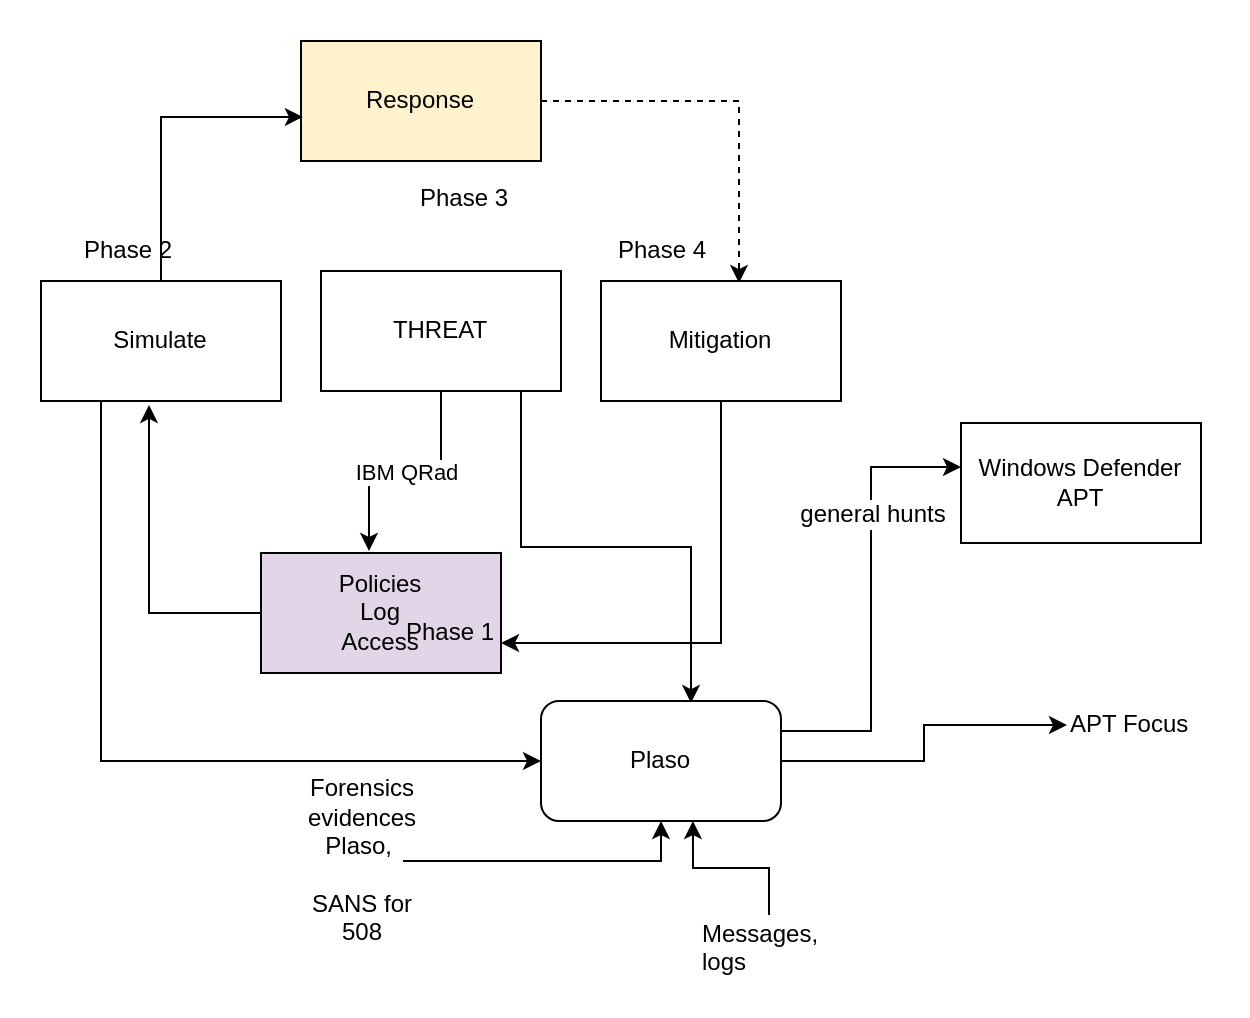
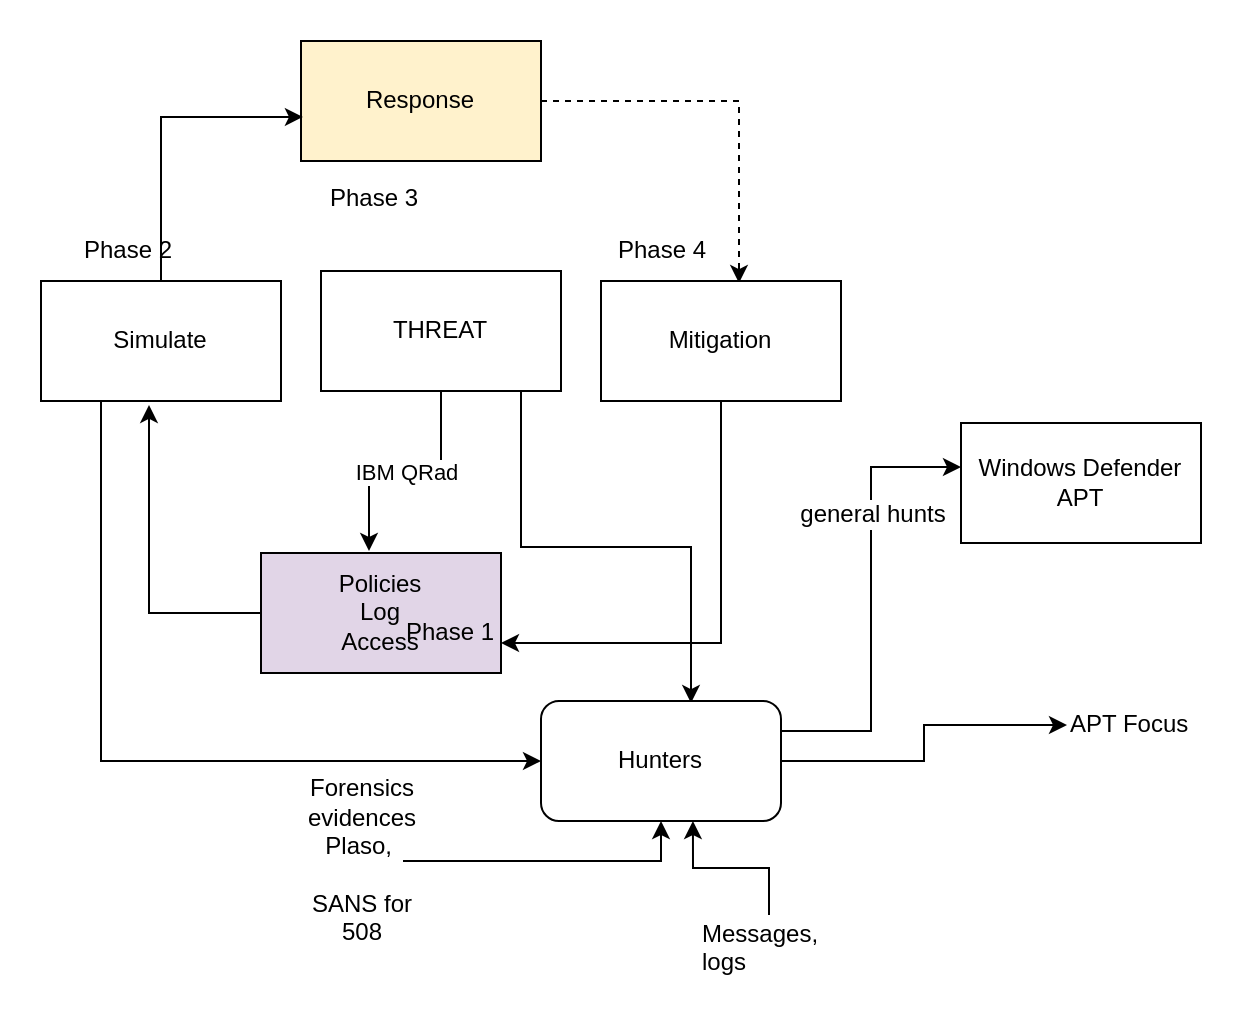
  <mxCell id="0" />
  <mxCell id="1" parent="0" />
  <mxCell id="2" value="IBM QRad" style="edgeStyle=orthogonalEdgeStyle;rounded=0;orthogonalLoop=1;jettySize=auto;html=1;exitX=0.5;exitY=1;exitDx=0;exitDy=0;entryX=0.45;entryY=-0.017;entryDx=0;entryDy=0;entryPerimeter=0;" edge="1" parent="1" source="4" target="13"><mxGeometry relative="1" as="geometry" /></mxCell>
  <mxCell id="3" style="edgeStyle=orthogonalEdgeStyle;rounded=0;orthogonalLoop=1;jettySize=auto;html=1;entryX=0.625;entryY=0.017;entryDx=0;entryDy=0;entryPerimeter=0;" edge="1" parent="1" source="4" target="17"><mxGeometry relative="1" as="geometry"><Array as="points"><mxPoint x="260" y="273" /><mxPoint x="345" y="273" /></Array></mxGeometry></mxCell>
  <mxCell id="4" value="THREAT" style="rounded=0;whiteSpace=wrap;html=1;" vertex="1" parent="1"><mxGeometry x="160" y="135" width="120" height="60" as="geometry" /></mxCell>
  <mxCell id="5" style="edgeStyle=orthogonalEdgeStyle;rounded=0;orthogonalLoop=1;jettySize=auto;html=1;exitX=1;exitY=0.5;exitDx=0;exitDy=0;entryX=0.575;entryY=0.017;entryDx=0;entryDy=0;entryPerimeter=0;dashed=1;" edge="1" parent="1" source="6" target="11"><mxGeometry relative="1" as="geometry" /></mxCell>
  <mxCell id="6" value="Response" style="rounded=0;whiteSpace=wrap;html=1;fillColor=#fff2cc;" vertex="1" parent="1"><mxGeometry x="150" y="20" width="120" height="60" as="geometry" /></mxCell>
  <mxCell id="7" style="edgeStyle=orthogonalEdgeStyle;rounded=0;orthogonalLoop=1;jettySize=auto;html=1;exitX=0.5;exitY=0;exitDx=0;exitDy=0;entryX=0.008;entryY=0.633;entryDx=0;entryDy=0;entryPerimeter=0;" edge="1" parent="1" source="9" target="6"><mxGeometry relative="1" as="geometry" /></mxCell>
  <mxCell id="8" style="edgeStyle=orthogonalEdgeStyle;rounded=0;orthogonalLoop=1;jettySize=auto;html=1;exitX=0.25;exitY=1;exitDx=0;exitDy=0;entryX=0;entryY=0.5;entryDx=0;entryDy=0;" edge="1" parent="1" source="9" target="17"><mxGeometry relative="1" as="geometry" /></mxCell>
  <mxCell id="9" value="Simulate" style="rounded=0;whiteSpace=wrap;html=1;" vertex="1" parent="1"><mxGeometry y="140" width="120" height="60" as="geometry" x="20" /></mxCell>
  <mxCell id="10" style="edgeStyle=orthogonalEdgeStyle;rounded=0;orthogonalLoop=1;jettySize=auto;html=1;exitX=0.5;exitY=1;exitDx=0;exitDy=0;entryX=1;entryY=0.75;entryDx=0;entryDy=0;" edge="1" parent="1" source="11" target="13"><mxGeometry relative="1" as="geometry" /></mxCell>
  <mxCell id="11" value="Mitigation" style="rounded=0;whiteSpace=wrap;html=1;" vertex="1" parent="1"><mxGeometry x="300" y="140" width="120" height="60" as="geometry" /></mxCell>
  <mxCell id="12" style="edgeStyle=orthogonalEdgeStyle;rounded=0;orthogonalLoop=1;jettySize=auto;html=1;exitX=0;exitY=0.5;exitDx=0;exitDy=0;entryX=0.45;entryY=1.033;entryDx=0;entryDy=0;entryPerimeter=0;" edge="1" parent="1" source="13" target="9"><mxGeometry relative="1" as="geometry" /></mxCell>
  <mxCell id="13" value="Policies&lt;br&gt;Log&lt;br&gt;Access" style="rounded=0;whiteSpace=wrap;html=1;fillColor=#e1d5e7;" vertex="1" parent="1"><mxGeometry x="130" y="276" width="120" height="60" as="geometry" /></mxCell>
  <mxCell id="14" style="edgeStyle=orthogonalEdgeStyle;rounded=0;orthogonalLoop=1;jettySize=auto;html=1;" edge="1" parent="1" source="17" target="27"><mxGeometry relative="1" as="geometry" /></mxCell>
  <mxCell id="15" style="edgeStyle=orthogonalEdgeStyle;rounded=0;orthogonalLoop=1;jettySize=auto;html=1;exitX=1;exitY=0.25;exitDx=0;exitDy=0;entryX=0;entryY=0.367;entryDx=0;entryDy=0;entryPerimeter=0;" edge="1" parent="1" source="17" target="26"><mxGeometry relative="1" as="geometry" /></mxCell>
  <mxCell id="16" value="general hunts" style="text;html=1;resizable=0;points=[];align=center;verticalAlign=middle;labelBackgroundColor=#ffffff;" vertex="1" connectable="0" parent="15"><mxGeometry x="0.391" relative="1" as="geometry"><mxPoint as="offset" /></mxGeometry></mxCell>
- <mxCell id="17" value="Plaso" style="rounded=1;whiteSpace=wrap;html=1;" vertex="1" parent="1"><mxGeometry x="270" y="350" width="120" height="60" as="geometry" /></mxCell>
+ <mxCell id="17" value="Hunters" style="rounded=1;whiteSpace=wrap;html=1;" vertex="1" parent="1"><mxGeometry x="270" y="350" width="120" height="60" as="geometry" /></mxCell>
  <mxCell id="18" style="edgeStyle=orthogonalEdgeStyle;rounded=0;orthogonalLoop=1;jettySize=auto;html=1;entryX=0.5;entryY=1;entryDx=0;entryDy=0;" edge="1" parent="1" source="19" target="17"><mxGeometry relative="1" as="geometry" /></mxCell>
  <mxCell id="19" value="Forensics evidences&lt;br&gt;Plaso,&amp;nbsp;&lt;br&gt;&lt;br&gt;SANS for 508" style="text;html=1;strokeColor=none;fillColor=none;align=center;verticalAlign=middle;whiteSpace=wrap;rounded=0;" vertex="1" parent="1"><mxGeometry x="161" y="420" width="40" height="20" as="geometry" /></mxCell>
  <mxCell id="20" value="Phase 1" style="text;html=1;resizable=0;points=[];autosize=1;align=left;verticalAlign=top;spacingTop=-4;" vertex="1" parent="1"><mxGeometry x="201" y="306" width="60" height="20" as="geometry" /></mxCell>
  <mxCell id="21" value="Phase 2" style="text;html=1;resizable=0;points=[];autosize=1;align=left;verticalAlign=top;spacingTop=-4;" vertex="1" parent="1"><mxGeometry x="40" y="115" width="60" height="20" as="geometry" /></mxCell>
- <mxCell id="22" value="Phase 3" style="text;html=1;resizable=0;points=[];autosize=1;align=left;verticalAlign=top;spacingTop=-4;" vertex="1" parent="1"><mxGeometry x="208" y="89" width="60" height="20" as="geometry" /></mxCell>
+ <mxCell id="22" value="Phase 3" style="text;html=1;resizable=0;points=[];autosize=1;align=left;verticalAlign=top;spacingTop=-4;" vertex="1" parent="1"><mxGeometry x="163" y="89" width="60" height="20" as="geometry" /></mxCell>
  <mxCell id="23" value="Phase 4" style="text;html=1;resizable=0;points=[];autosize=1;align=left;verticalAlign=top;spacingTop=-4;" vertex="1" parent="1"><mxGeometry x="307" y="115" width="60" height="20" as="geometry" /></mxCell>
  <mxCell id="24" style="edgeStyle=orthogonalEdgeStyle;rounded=0;orthogonalLoop=1;jettySize=auto;html=1;entryX=0.633;entryY=1;entryDx=0;entryDy=0;entryPerimeter=0;" edge="1" parent="1" source="25" target="17"><mxGeometry relative="1" as="geometry" /></mxCell>
  <mxCell id="25" value="Messages,&lt;br&gt;logs" style="text;html=1;resizable=0;points=[];autosize=1;align=left;verticalAlign=top;spacingTop=-4;" vertex="1" parent="1"><mxGeometry x="349" y="457" width="70" height="30" as="geometry" /></mxCell>
  <mxCell id="26" value="Windows Defender APT" style="rounded=0;whiteSpace=wrap;html=1;" vertex="1" parent="1"><mxGeometry x="480" y="211" width="120" height="60" as="geometry" /></mxCell>
  <mxCell id="27" value="APT Focus" style="text;html=1;resizable=0;points=[];autosize=1;align=left;verticalAlign=top;spacingTop=-4;" vertex="1" parent="1"><mxGeometry x="533" y="352" width="70" height="20" as="geometry" /></mxCell>
